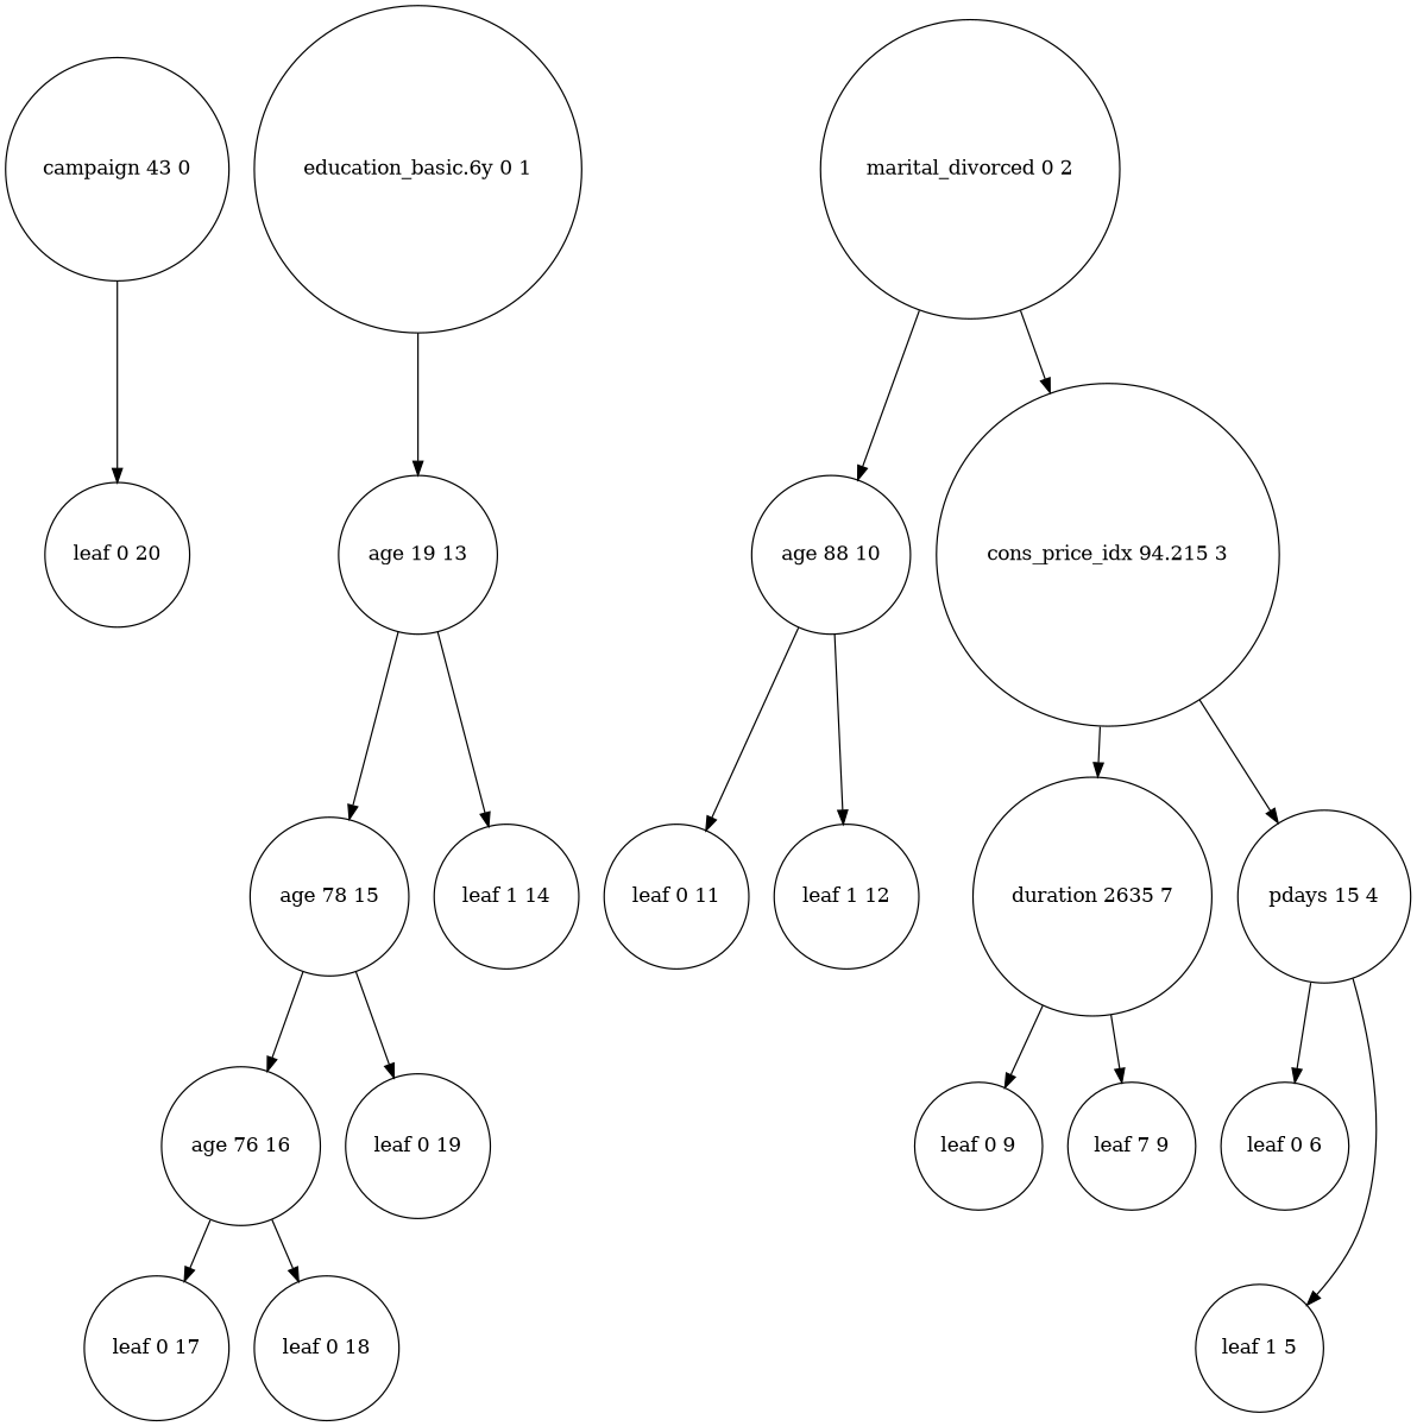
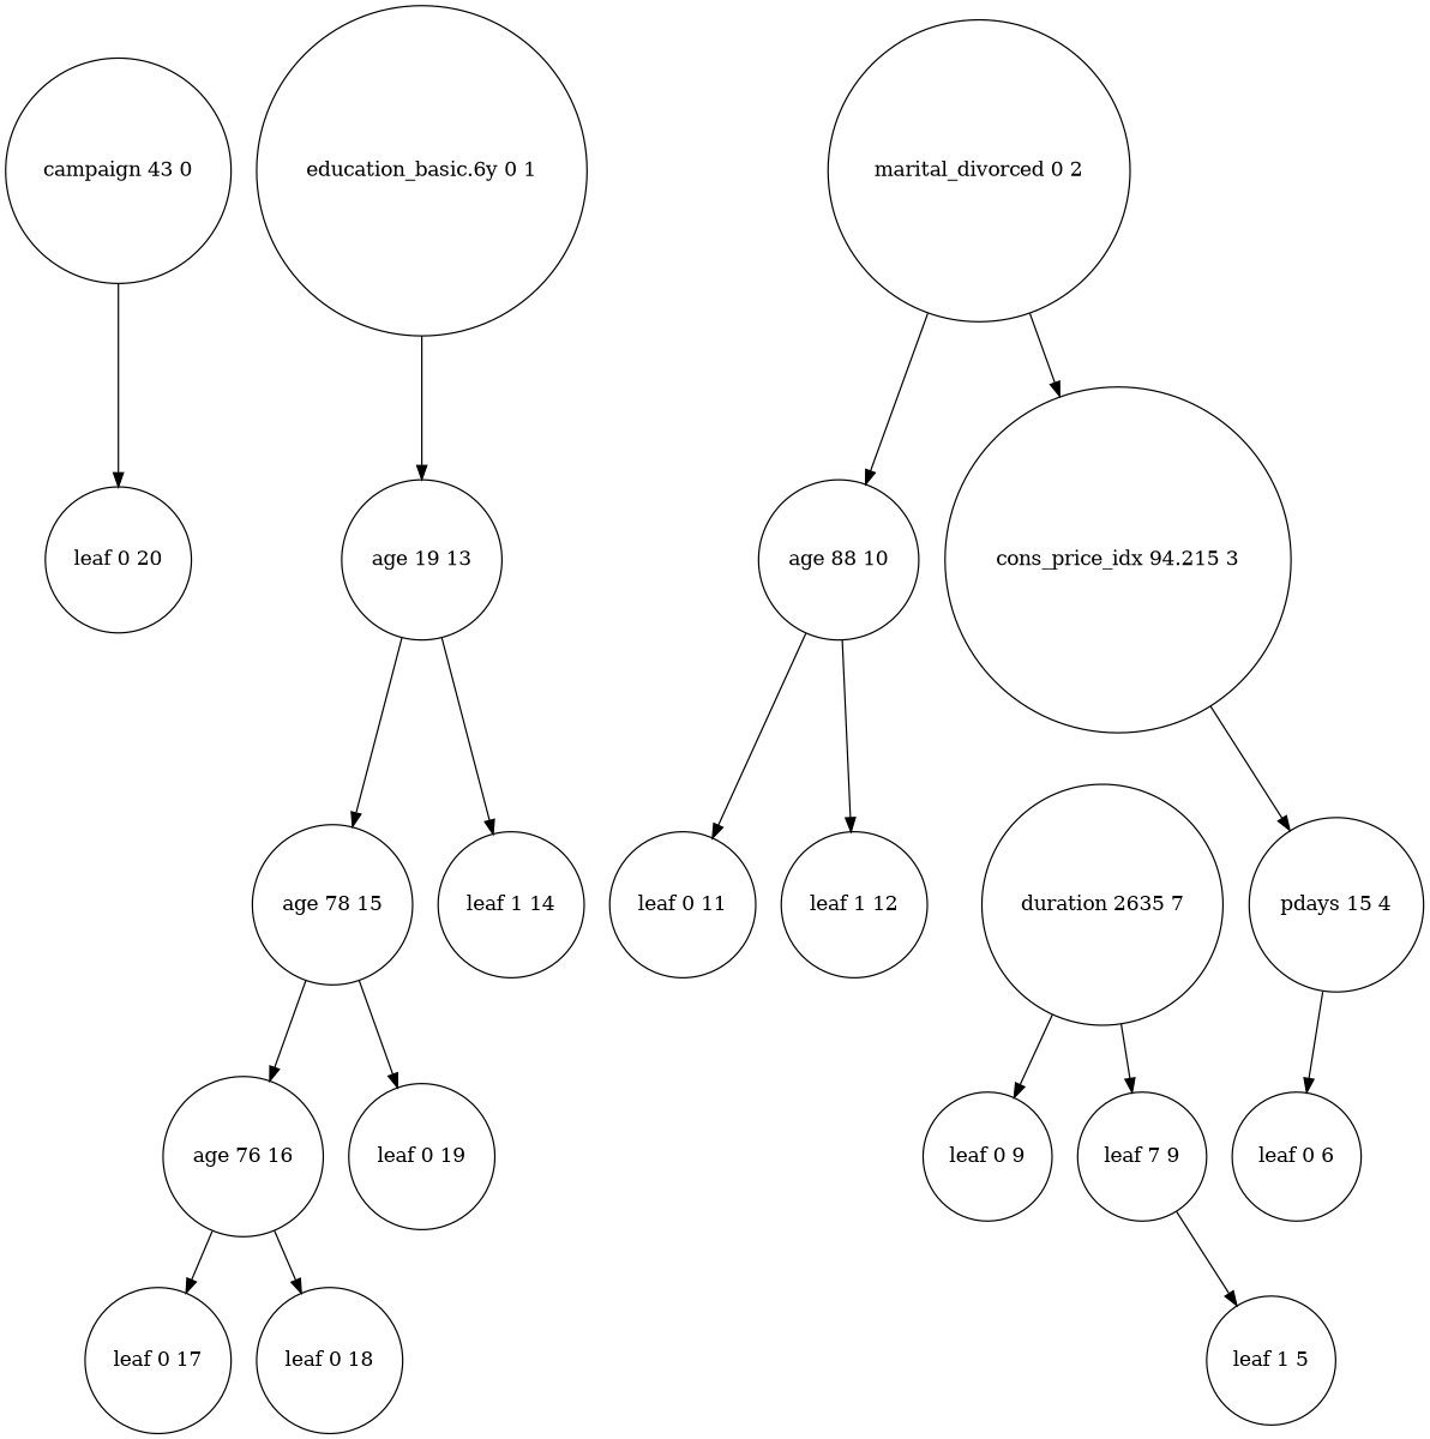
  digraph {
    node [shape=circle]
    n1 [label="campaign 43 0"]
    n2 [label="leaf 0 20"]
    n3 [label="education_basic.6y 0 1"]
    n4 [label="age 19 13"]
    n5 [label="age 78 15"]
    n6 [label="leaf 1 14"]
    n7 [label="marital_divorced 0 2"]
    n8 [label="age 88 10"]
    n9 [label="cons_price_idx 94.215 3"]
    n10 [label="age 76 16"]
    n11 [label="leaf 0 19"]
    n12 [label="leaf 0 11"]
    n13 [label="leaf 1 12"]
    n14 [label="duration 2635 7"]
    n15 [label="pdays 15 4"]
    n16 [label="leaf 0 17"]
    n17 [label="leaf 0 18"]
    n18 [label="leaf 0 9"]
    n19 [label="leaf 7 9"]
    n20 [label="leaf 0 6"]
    n21 [label="leaf 1 5"]
    n1 -> n2
    n3 -> n4
    n4 -> n5
    n4 -> n6
    n5 -> n10
    n5 -> n11
    n7 -> n8
    n7 -> n9
    n8 -> n12
    n8 -> n13
-   n9 -> n14
    n9 -> n15
    n10 -> n16
    n10 -> n17
    n14 -> n18
    n14 -> n19
    n15 -> n20
-   n15 -> n21
+   n19 -> n21
  }
